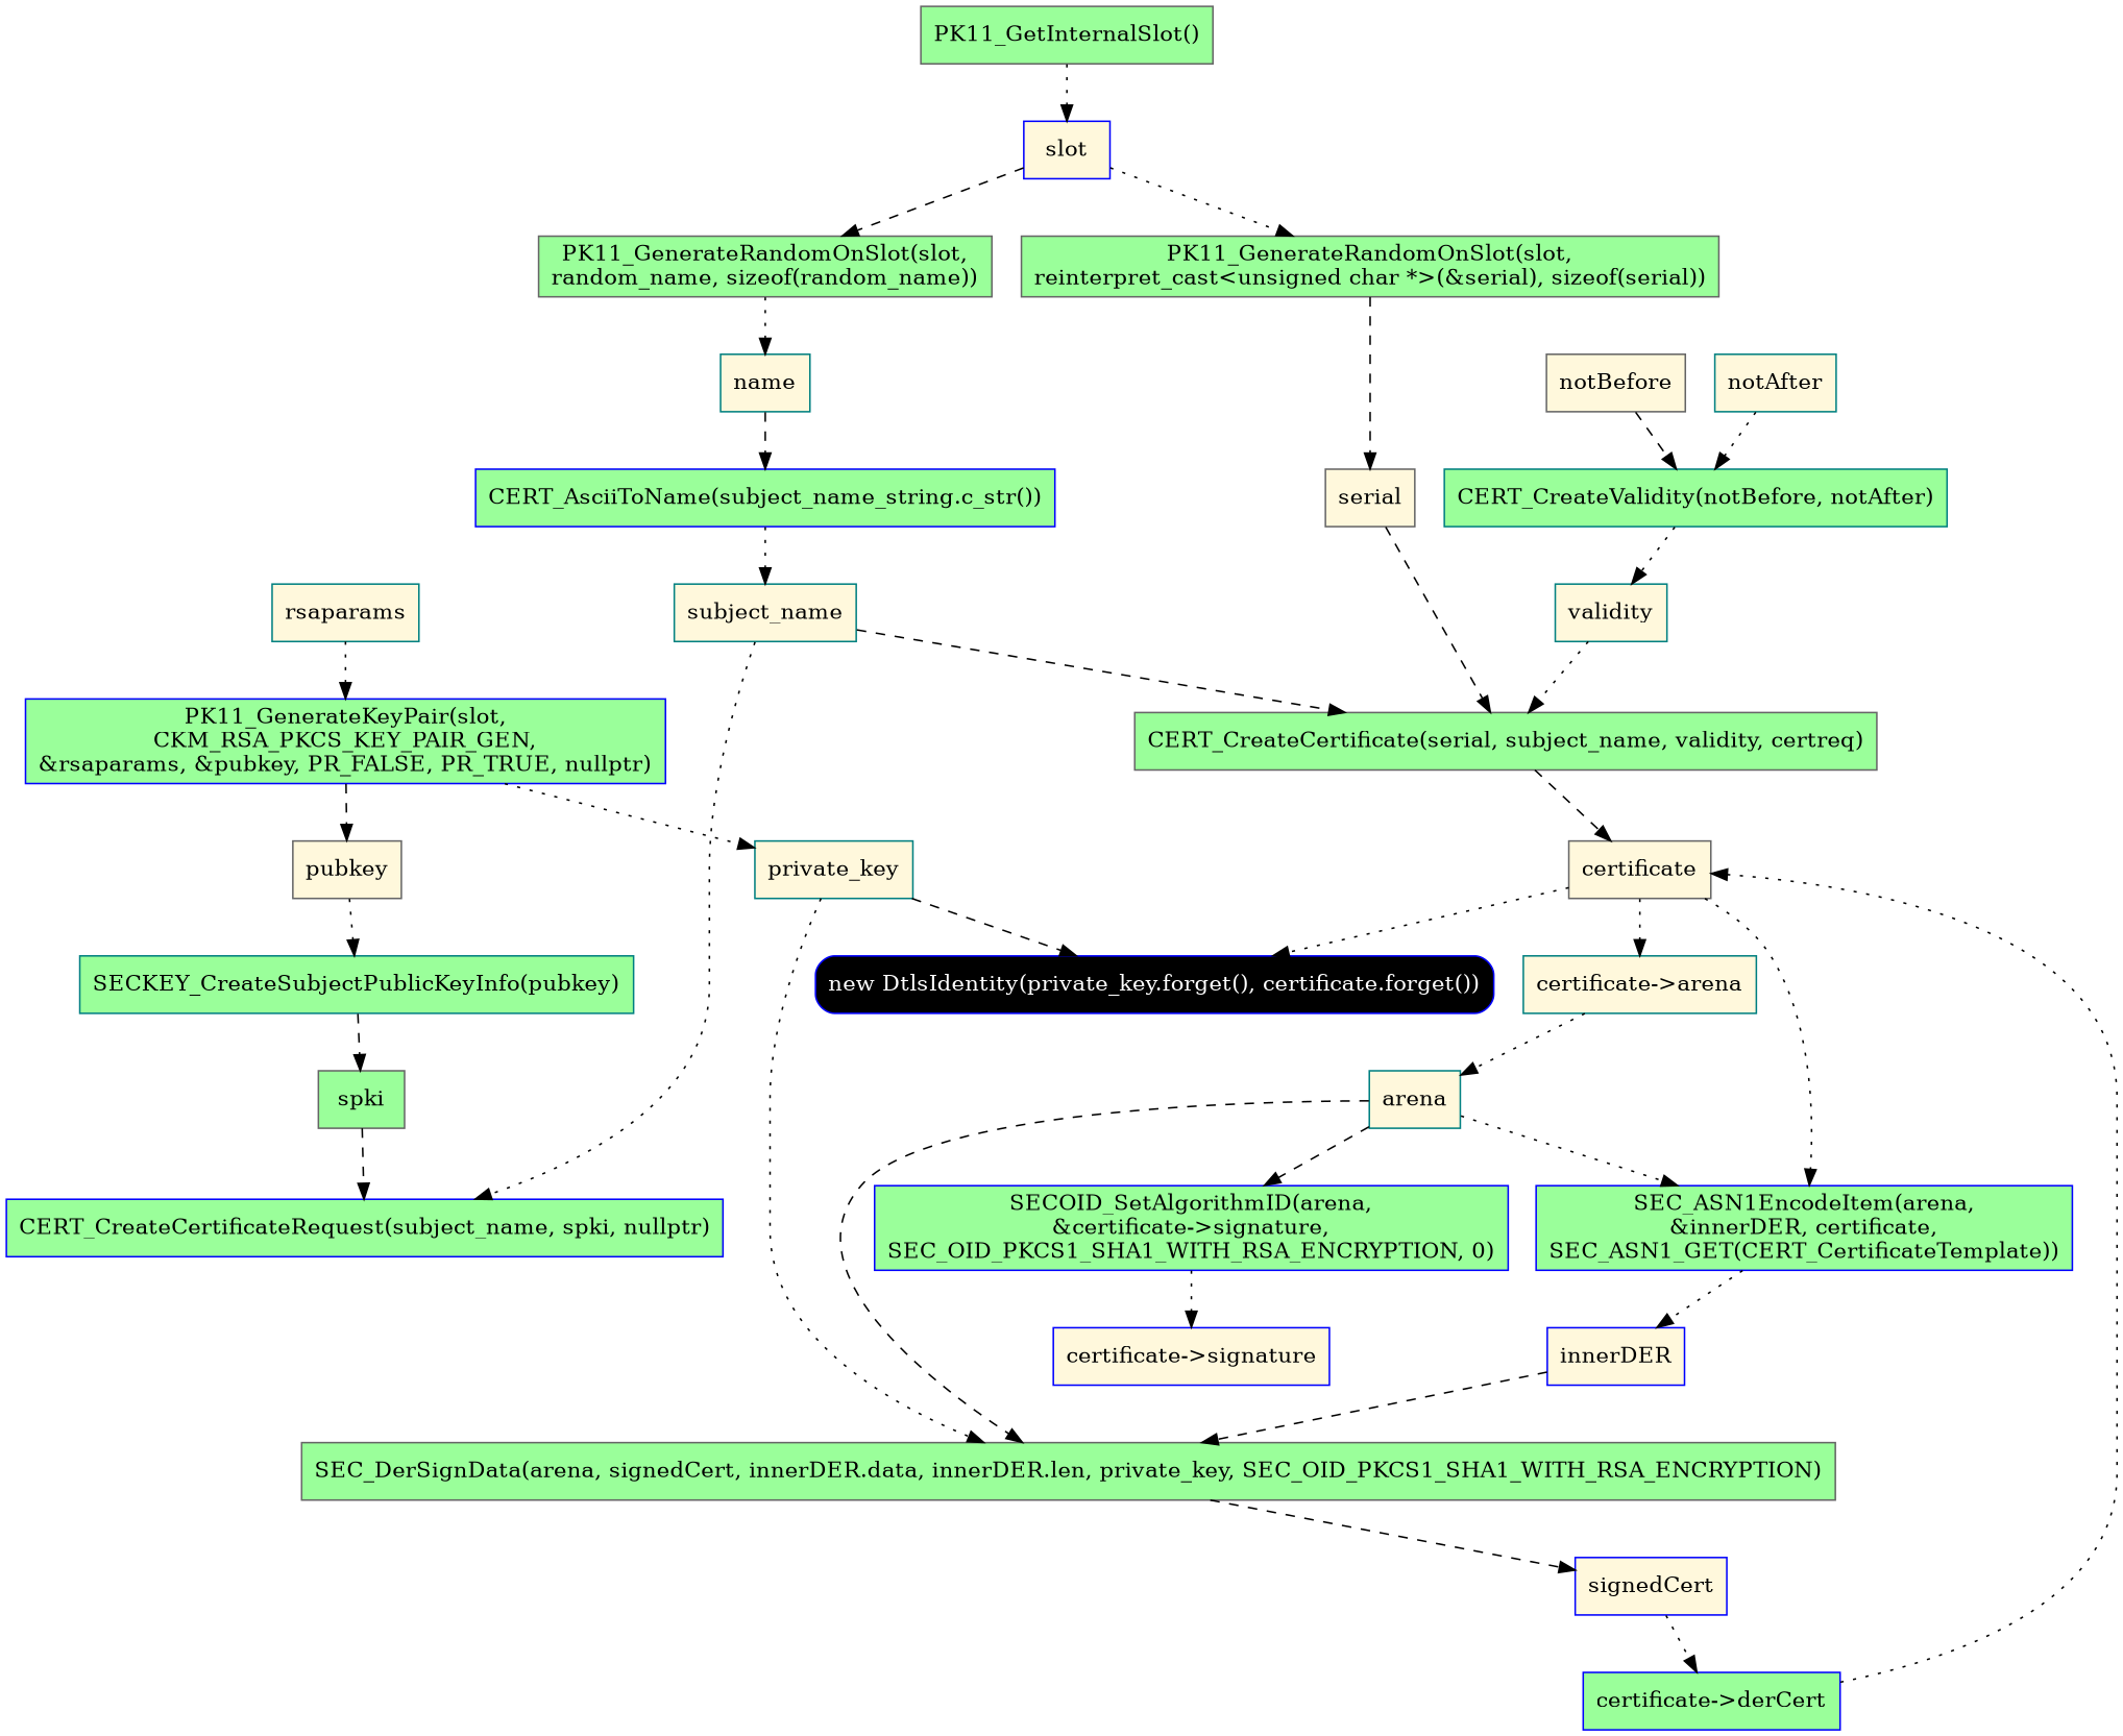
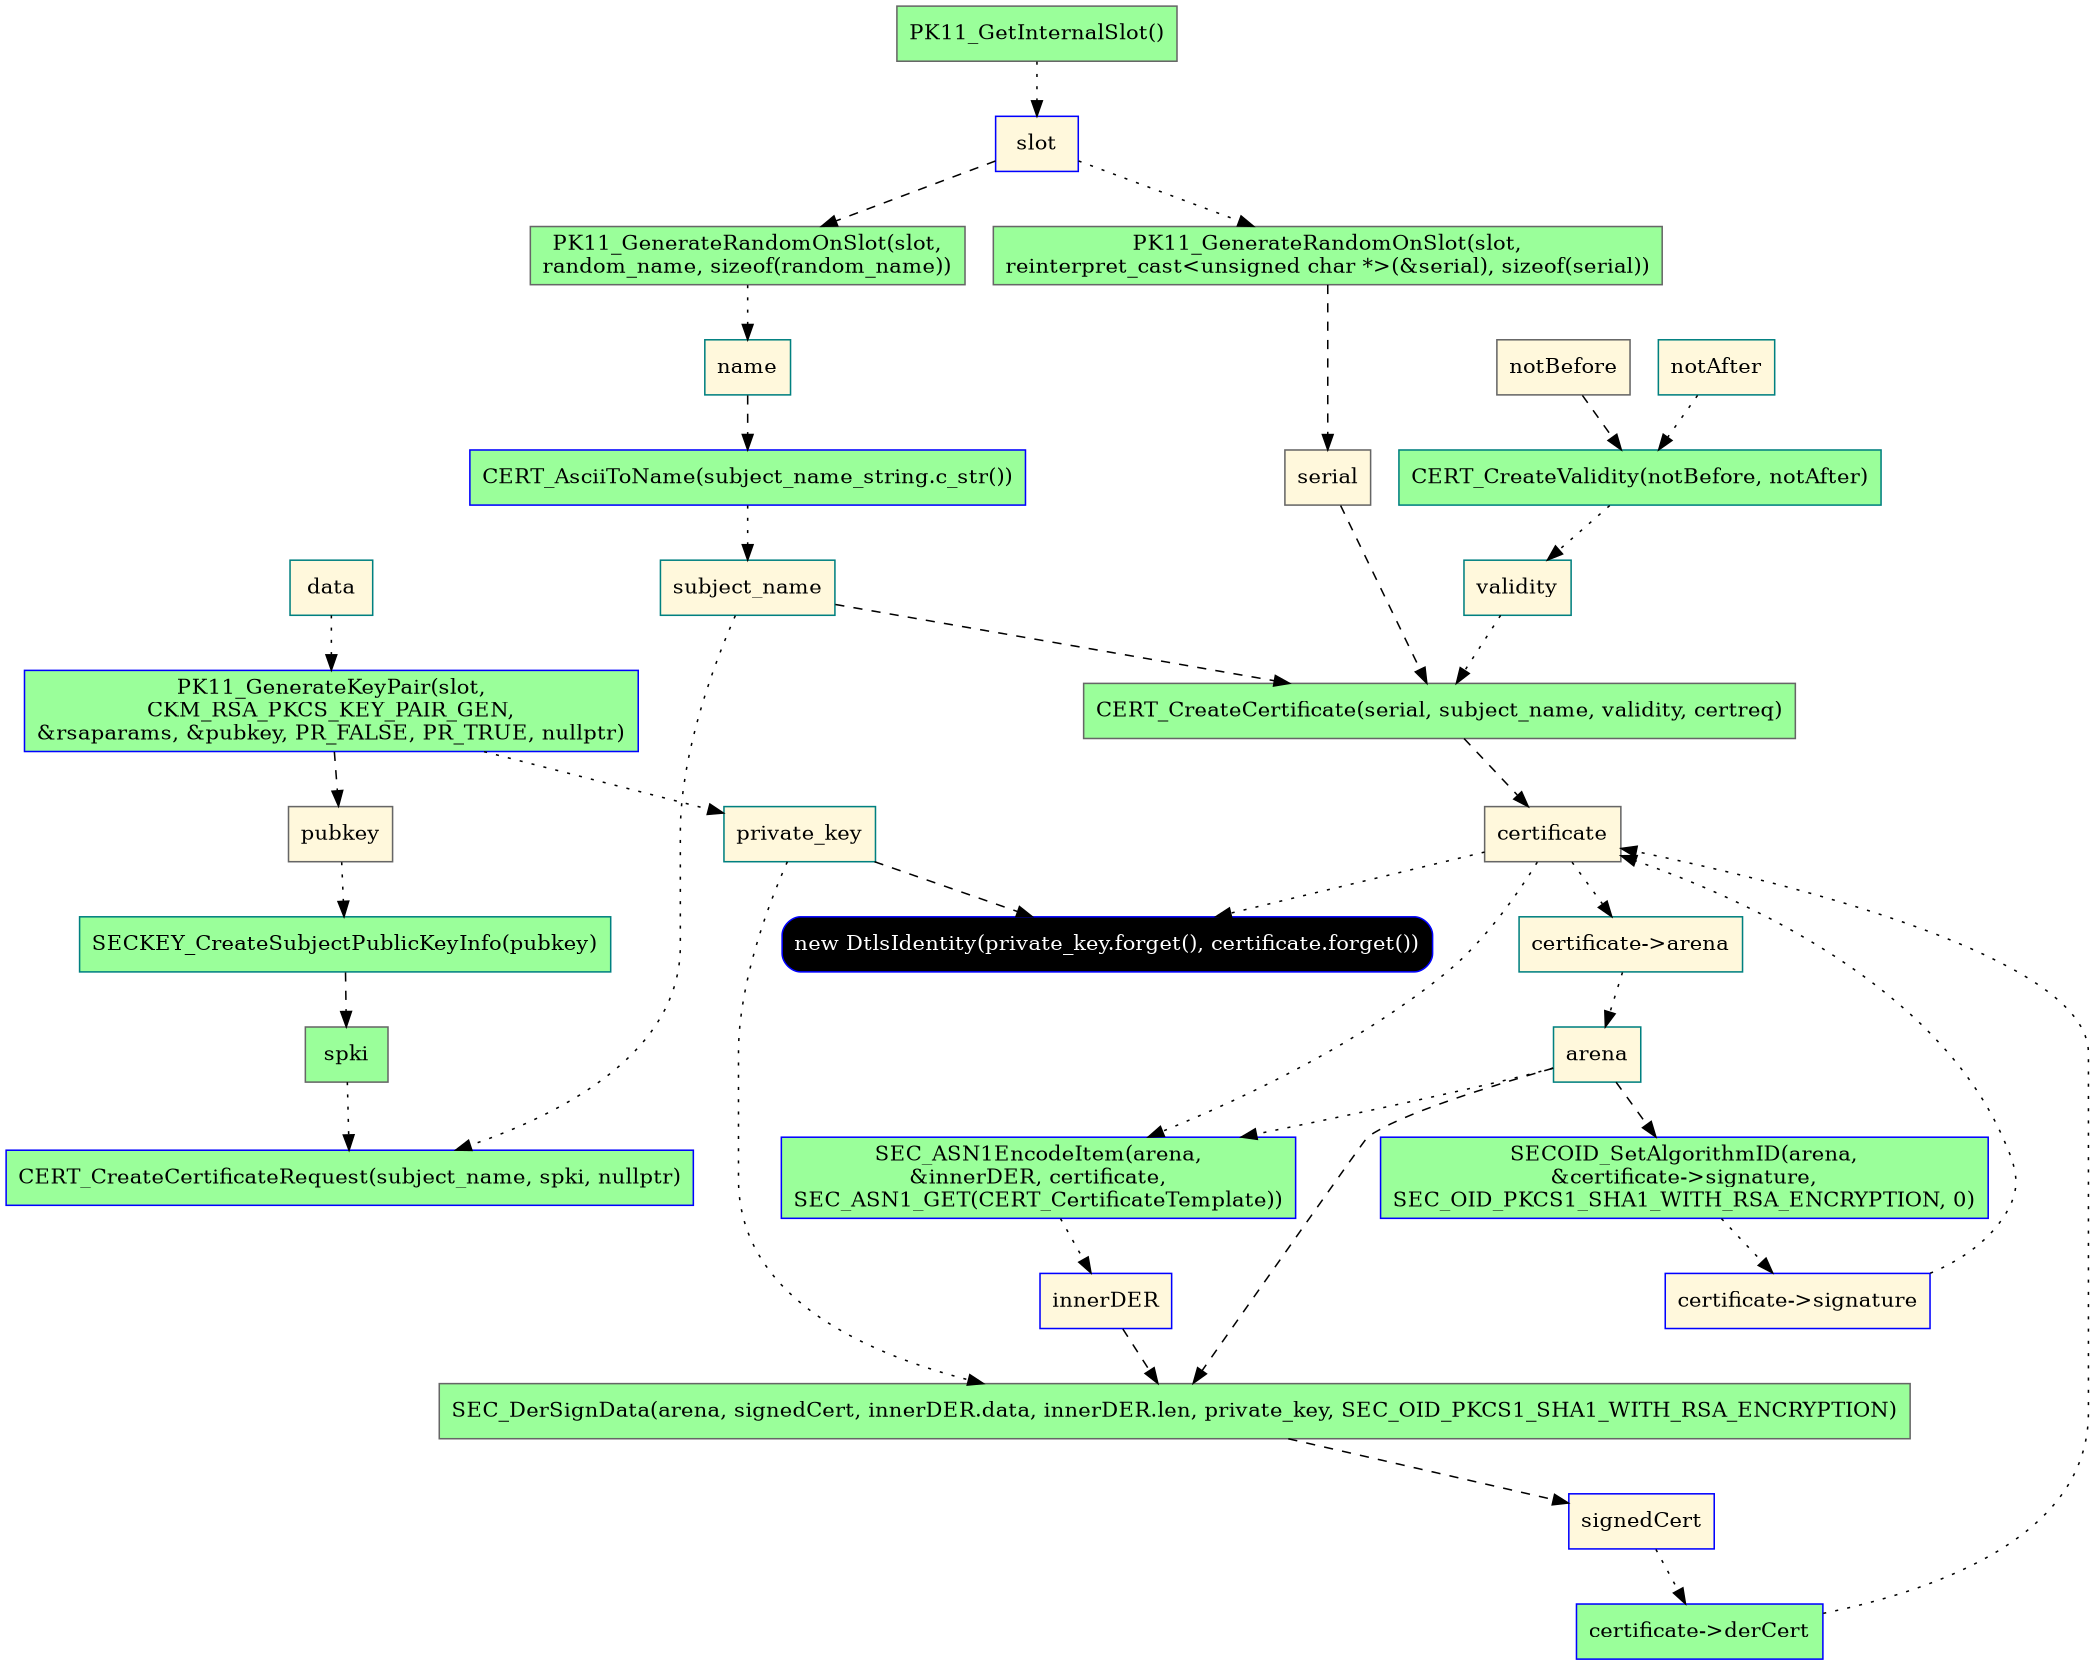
  digraph {
    node [color=blue fillcolor=cornsilk shape=box style=filled]
    edge [style=dotted]
    certificate [color=gray40]
    n2 [fillcolor=palegreen1 label="SEC_ASN1EncodeItem(arena,\n&innerDER, certificate,\nSEC_ASN1_GET(CERT_CertificateTemplate))"]
    "certificate->arena" [color=teal]
    "new DtlsIdentity(private_key.forget(), certificate.forget())" [fillcolor=black fontcolor=white style="rounded,filled"]
    innerDER
    arena [color=teal]
    serial [color=gray40]
    n8 [color=gray40 fillcolor=palegreen1 label="CERT_CreateCertificate(serial, subject_name, validity, certreq)"]
    subject_name [color=teal]
    "CERT_CreateCertificateRequest(subject_name, spki, nullptr)" [fillcolor=palegreen1]
    validity [color=teal]
    slot
    n13 [color=gray40 fillcolor=palegreen1 label="PK11_GenerateRandomOnSlot(slot,\nreinterpret_cast<unsigned char *>(&serial), sizeof(serial))"]
    n14 [color=gray40 fillcolor=palegreen1 label="PK11_GenerateRandomOnSlot(slot,\nrandom_name, sizeof(random_name))"]
    name [color=teal]
    "CERT_AsciiToName(subject_name_string.c_str())" [fillcolor=palegreen1]
    notBefore [color=gray40]
    "CERT_CreateValidity(notBefore, notAfter)" [color=teal fillcolor=palegreen1]
    notAfter [color=teal]
    spki [color=gray40 fillcolor=palegreen1]
    pubkey [color=gray40]
    "SECKEY_CreateSubjectPublicKeyInfo(pubkey)" [color=teal fillcolor=palegreen1]
    n23 [fillcolor=palegreen1 label="PK11_GenerateKeyPair(slot,\nCKM_RSA_PKCS_KEY_PAIR_GEN,\n&rsaparams, &pubkey, PR_FALSE, PR_TRUE, nullptr)"]
-   rsaparams [color=teal]
+   rsaparams [color=teal label=data]
    private_key [color=teal]
    "SEC_DerSignData(arena, signedCert, innerDER.data, innerDER.len, private_key, SEC_OID_PKCS1_SHA1_WITH_RSA_ENCRYPTION)" [color=gray40 fillcolor=palegreen1]
    signedCert
    n28 [fillcolor=palegreen1 label="SECOID_SetAlgorithmID(arena,\n&certificate->signature,\nSEC_OID_PKCS1_SHA1_WITH_RSA_ENCRYPTION, 0)"]
    "certificate->signature"
    "certificate->derCert" [fillcolor=palegreen1]
    "PK11_GetInternalSlot()" [color=gray40 fillcolor=palegreen1]
    certificate -> n2
    certificate -> "certificate->arena"
    certificate -> "new DtlsIdentity(private_key.forget(), certificate.forget())"
    n2 -> innerDER
    "certificate->arena" -> arena
    innerDER -> "SEC_DerSignData(arena, signedCert, innerDER.data, innerDER.len, private_key, SEC_OID_PKCS1_SHA1_WITH_RSA_ENCRYPTION)" [style=dashed]
    arena -> n2
    arena -> "SEC_DerSignData(arena, signedCert, innerDER.data, innerDER.len, private_key, SEC_OID_PKCS1_SHA1_WITH_RSA_ENCRYPTION)" [style=dashed]
    arena -> n28 [style=dashed]
    serial -> n8 [style=dashed]
    n8 -> certificate [style=dashed]
    subject_name -> n8 [style=dashed]
    subject_name -> "CERT_CreateCertificateRequest(subject_name, spki, nullptr)"
    validity -> n8
    slot -> n13
    slot -> n14 [style=dashed]
    n13 -> serial [style=dashed]
    n14 -> name
    name -> "CERT_AsciiToName(subject_name_string.c_str())" [style=dashed]
    "CERT_AsciiToName(subject_name_string.c_str())" -> subject_name
    notBefore -> "CERT_CreateValidity(notBefore, notAfter)" [style=dashed]
    "CERT_CreateValidity(notBefore, notAfter)" -> validity
    notAfter -> "CERT_CreateValidity(notBefore, notAfter)"
-   spki -> "CERT_CreateCertificateRequest(subject_name, spki, nullptr)" [style=dashed]
+   spki -> "CERT_CreateCertificateRequest(subject_name, spki, nullptr)"
    pubkey -> "SECKEY_CreateSubjectPublicKeyInfo(pubkey)"
    "SECKEY_CreateSubjectPublicKeyInfo(pubkey)" -> spki [style=dashed]
    n23 -> pubkey [style=dashed]
    n23 -> private_key
    rsaparams -> n23
    private_key -> "new DtlsIdentity(private_key.forget(), certificate.forget())" [style=dashed]
    private_key -> "SEC_DerSignData(arena, signedCert, innerDER.data, innerDER.len, private_key, SEC_OID_PKCS1_SHA1_WITH_RSA_ENCRYPTION)"
    "SEC_DerSignData(arena, signedCert, innerDER.data, innerDER.len, private_key, SEC_OID_PKCS1_SHA1_WITH_RSA_ENCRYPTION)" -> signedCert [style=dashed]
    signedCert -> "certificate->derCert"
    n28 -> "certificate->signature"
+   "certificate->signature" -> certificate
    "certificate->derCert" -> certificate
    "PK11_GetInternalSlot()" -> slot
  }
